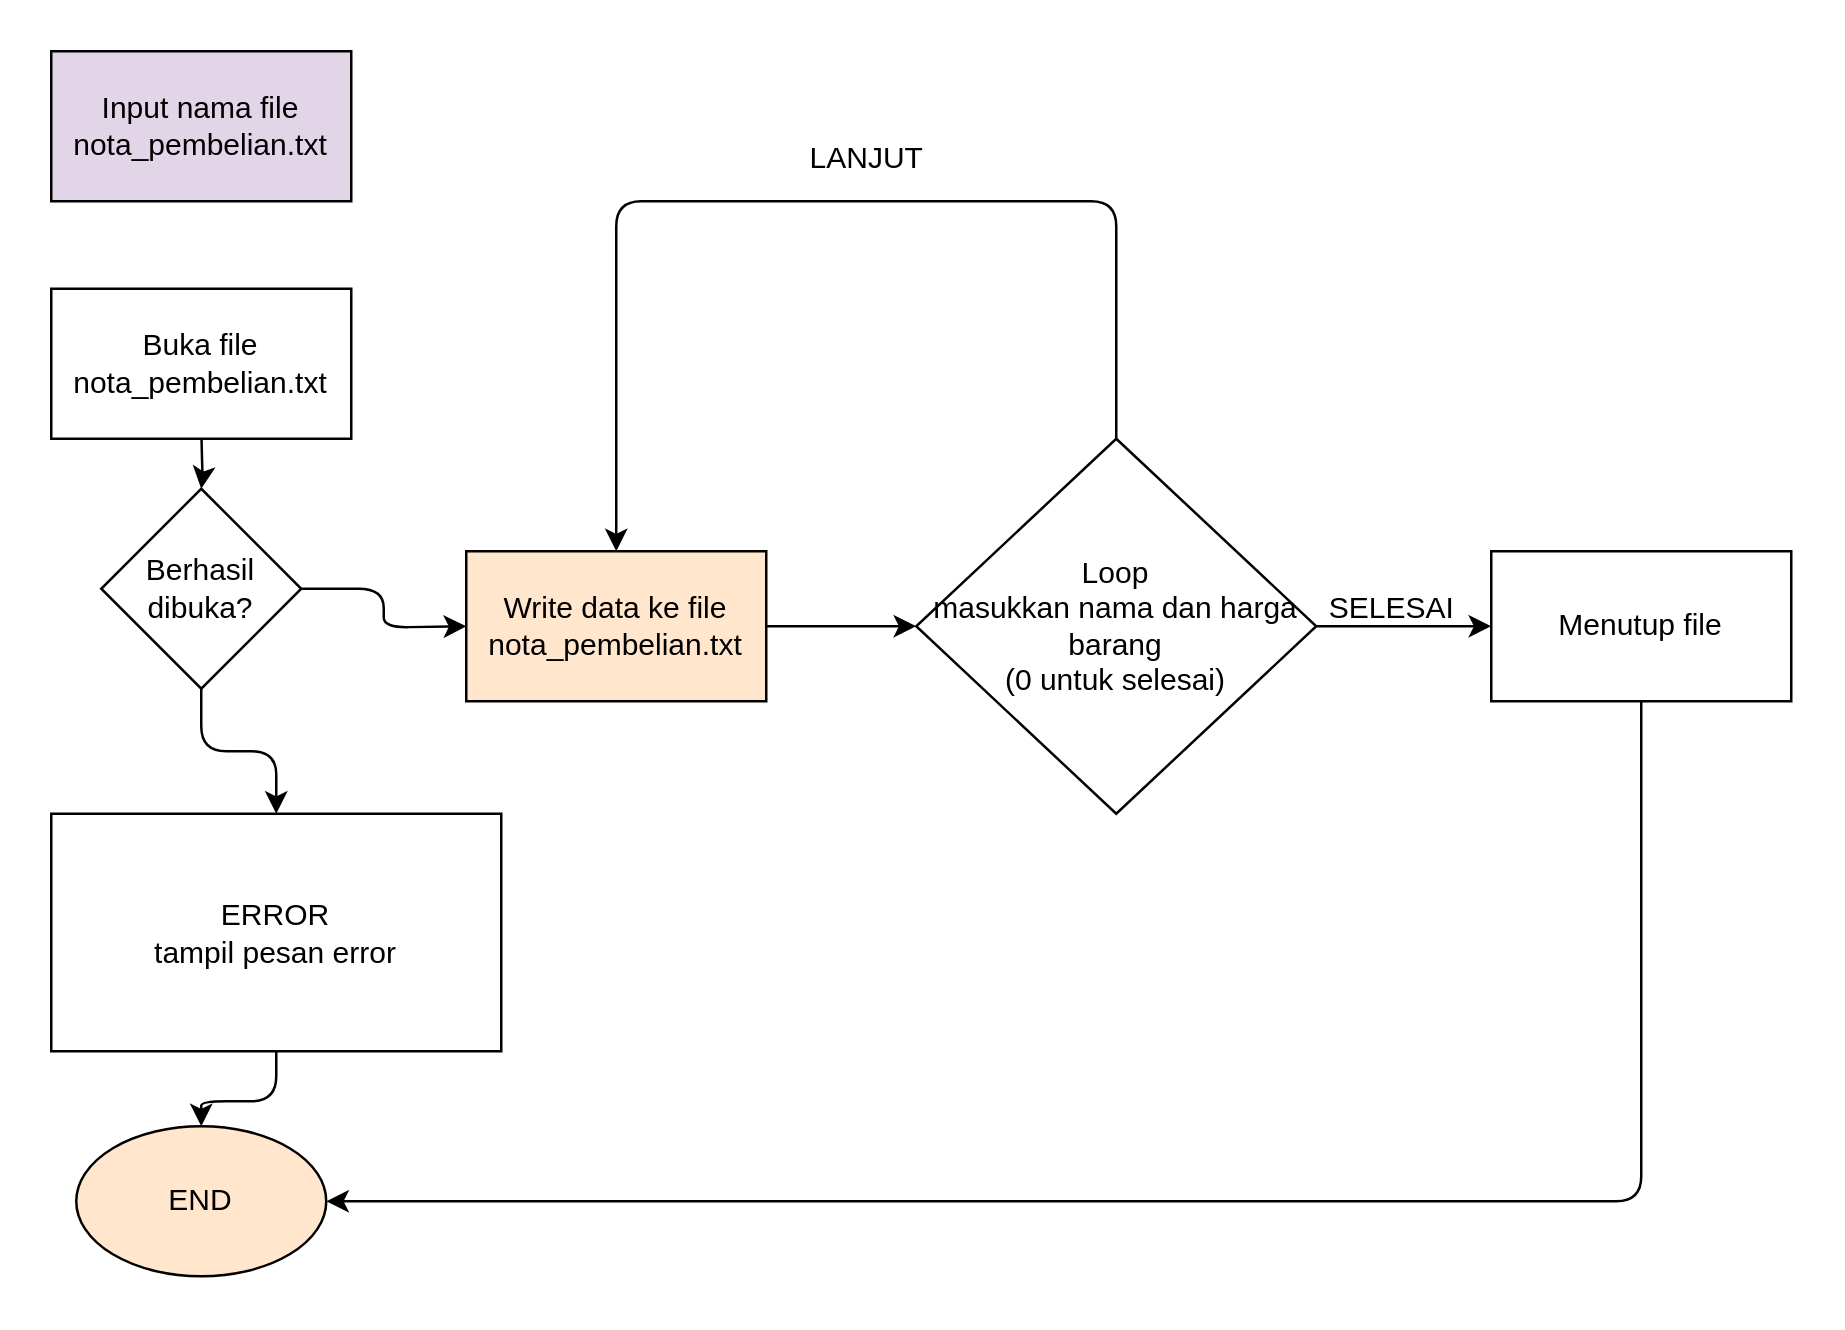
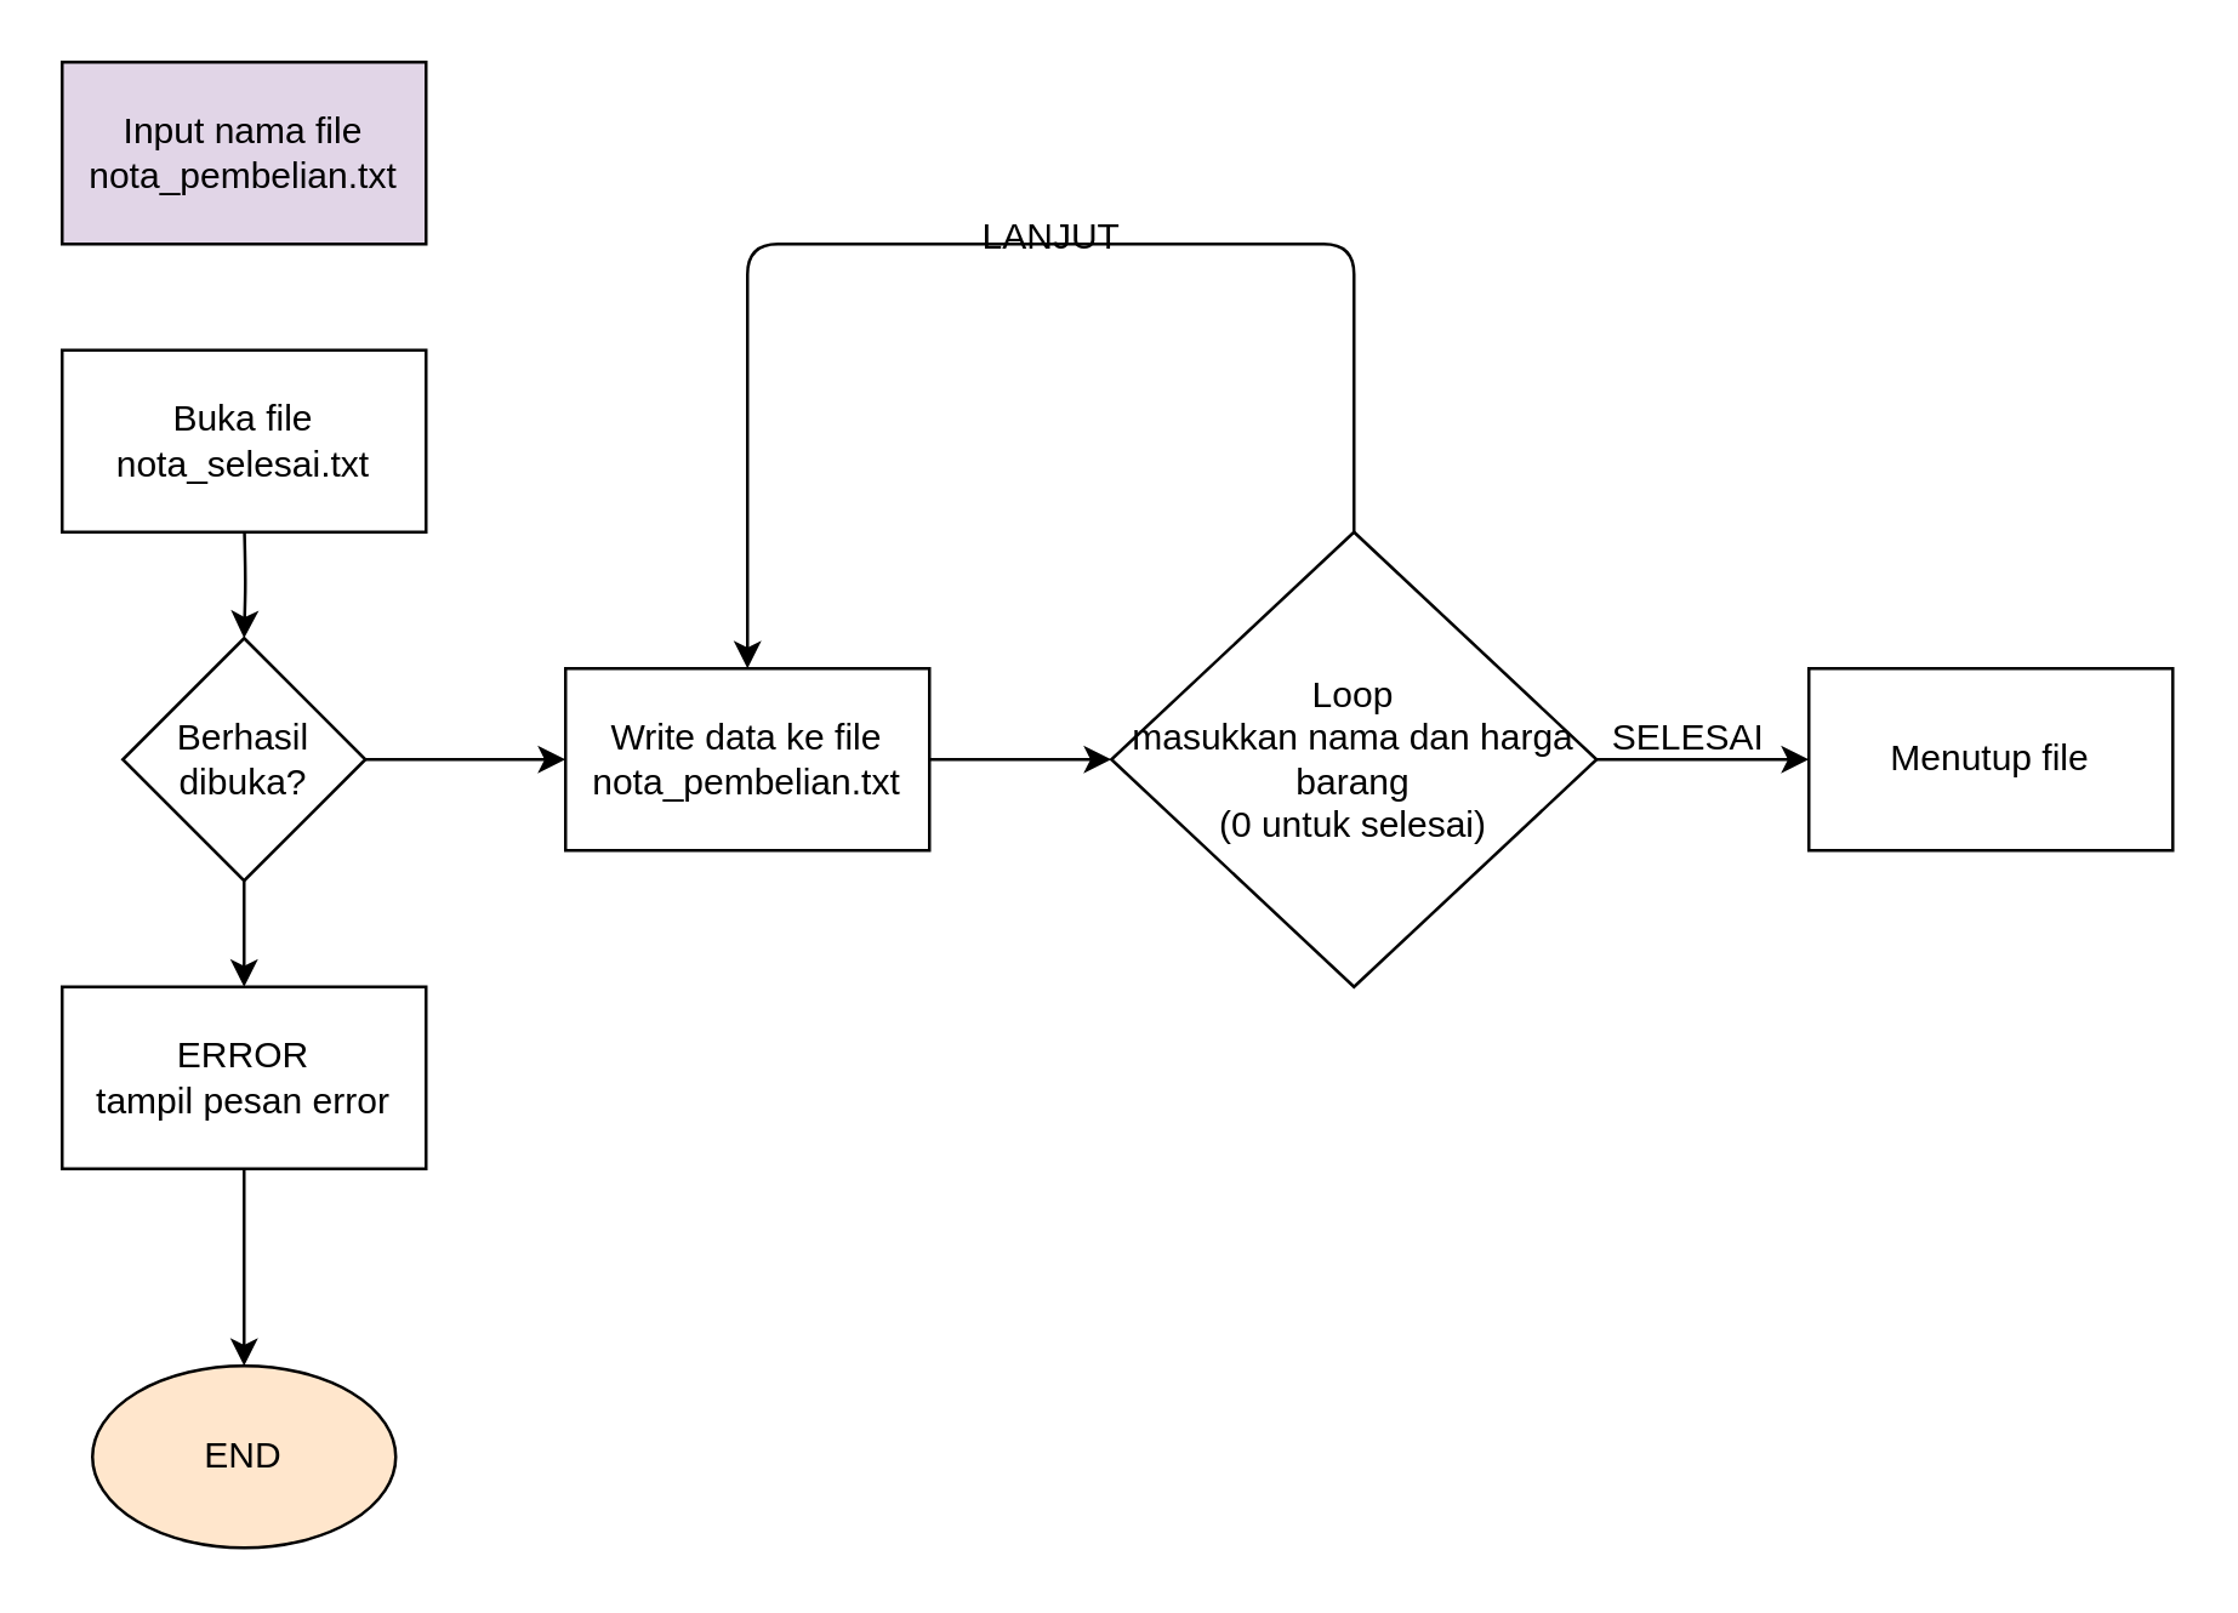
  <mxCell id="0" />
  <mxCell id="1" parent="0" />
  <mxCell id="2" value="&lt;div&gt;Input nama file&lt;/div&gt;&lt;div&gt;nota_pembelian.txt&lt;br&gt;&lt;/div&gt;" style="rounded=0;whiteSpace=wrap;html=1;fillColor=#e1d5e7;" vertex="1" parent="1"><mxGeometry x="20" y="20" width="120" height="60" as="geometry" /></mxCell>
  <mxCell id="3" value="" style="edgeStyle=orthogonalEdgeStyle;orthogonalLoop=1;jettySize=auto;html=1;" edge="1" parent="1" target="6"><mxGeometry relative="1" as="geometry"><mxPoint x="80" y="170" as="sourcePoint" /></mxGeometry></mxCell>
  <mxCell id="4" value="" style="edgeStyle=orthogonalEdgeStyle;orthogonalLoop=1;jettySize=auto;html=1;" edge="1" parent="1" source="6"><mxGeometry relative="1" as="geometry"><mxPoint x="186" y="250" as="targetPoint" /></mxGeometry></mxCell>
  <mxCell id="5" value="" style="edgeStyle=orthogonalEdgeStyle;orthogonalLoop=1;jettySize=auto;html=1;" edge="1" parent="1" source="6" target="12"><mxGeometry relative="1" as="geometry" /></mxCell>
- <mxCell id="6" value="&lt;div&gt;Berhasil&lt;/div&gt;&lt;div&gt;dibuka?&lt;br&gt;&lt;/div&gt;" style="rhombus;whiteSpace=wrap;html=1;" vertex="1" parent="1"><mxGeometry x="40" y="195" width="80" height="80" as="geometry" /></mxCell>
+ <mxCell id="6" value="&lt;div&gt;Berhasil&lt;/div&gt;&lt;div&gt;dibuka?&lt;br&gt;&lt;/div&gt;" style="rhombus;whiteSpace=wrap;html=1;" vertex="1" parent="1"><mxGeometry x="40" y="210" width="80" height="80" as="geometry" /></mxCell>
  <mxCell id="7" value="" style="edgeStyle=orthogonalEdgeStyle;orthogonalLoop=1;jettySize=auto;html=1;" edge="1" parent="1" source="9"><mxGeometry relative="1" as="geometry"><mxPoint x="596" y="250" as="targetPoint" /></mxGeometry></mxCell>
  <mxCell id="8" style="edgeStyle=orthogonalEdgeStyle;orthogonalLoop=1;jettySize=auto;html=1;entryX=0.5;entryY=0;entryDx=0;entryDy=0;exitX=0.5;exitY=0;exitDx=0;exitDy=0;" edge="1" parent="1" source="9" target="15"><mxGeometry relative="1" as="geometry"><Array as="points"><mxPoint x="446" y="80" /><mxPoint x="246" y="80" /></Array></mxGeometry></mxCell>
  <mxCell id="9" value="Loop&lt;br&gt;&lt;div&gt;masukkan nama dan harga barang&lt;/div&gt;&lt;div&gt;(0 untuk selesai)&lt;/div&gt;" style="rhombus;whiteSpace=wrap;html=1;" vertex="1" parent="1"><mxGeometry x="366" y="175" width="160" height="150" as="geometry" /></mxCell>
- <mxCell id="10" value="&lt;div&gt;Buka file&lt;/div&gt;&lt;div&gt;nota_pembelian.txt&lt;br&gt;&lt;/div&gt;" style="rounded=0;whiteSpace=wrap;html=1;" vertex="1" parent="1"><mxGeometry x="20" y="115" width="120" height="60" as="geometry" /></mxCell>
+ <mxCell id="10" value="&lt;div&gt;Buka file&lt;/div&gt;&lt;div&gt;nota_selesai.txt&lt;br&gt;&lt;/div&gt;" style="rounded=0;whiteSpace=wrap;html=1;" vertex="1" parent="1"><mxGeometry x="20" y="115" width="120" height="60" as="geometry" /></mxCell>
  <mxCell id="11" value="" style="edgeStyle=orthogonalEdgeStyle;orthogonalLoop=1;jettySize=auto;html=1;" edge="1" parent="1" source="12" target="13"><mxGeometry relative="1" as="geometry" /></mxCell>
- <mxCell id="12" value="ERROR&lt;br&gt;tampil pesan error" style="rounded=0;whiteSpace=wrap;html=1;" vertex="1" parent="1"><mxGeometry x="20" y="325" width="180" height="95" as="geometry" /></mxCell>
+ <mxCell id="12" value="ERROR&lt;br&gt;tampil pesan error" style="rounded=0;whiteSpace=wrap;html=1;" vertex="1" parent="1"><mxGeometry x="20" y="325" width="120" height="60" as="geometry" /></mxCell>
  <mxCell id="13" value="END" style="ellipse;whiteSpace=wrap;html=1;fillColor=#ffe6cc;" vertex="1" parent="1"><mxGeometry x="30" y="450" width="100" height="60" as="geometry" /></mxCell>
  <mxCell id="14" value="" style="edgeStyle=orthogonalEdgeStyle;orthogonalLoop=1;jettySize=auto;html=1;" edge="1" parent="1" source="15" target="9"><mxGeometry relative="1" as="geometry" /></mxCell>
- <mxCell id="15" value="&lt;div&gt;Write data ke file&lt;/div&gt;&lt;div&gt;nota_pembelian.txt&lt;br&gt;&lt;/div&gt;" style="rounded=0;whiteSpace=wrap;html=1;fillColor=#ffe6cc;" vertex="1" parent="1"><mxGeometry x="186" y="220" width="120" height="60" as="geometry" /></mxCell>
- <mxCell id="16" style="edgeStyle=orthogonalEdgeStyle;orthogonalLoop=1;jettySize=auto;html=1;entryX=1;entryY=0.5;entryDx=0;entryDy=0;" edge="1" parent="1" source="17" target="13"><mxGeometry relative="1" as="geometry"><Array as="points"><mxPoint x="656" y="480" /></Array></mxGeometry></mxCell>
+ <mxCell id="15" value="&lt;div&gt;Write data ke file&lt;/div&gt;&lt;div&gt;nota_pembelian.txt&lt;br&gt;&lt;/div&gt;" style="rounded=0;whiteSpace=wrap;html=1;" vertex="1" parent="1"><mxGeometry x="186" y="220" width="120" height="60" as="geometry" /></mxCell>
  <mxCell id="17" value="Menutup file" style="rounded=0;whiteSpace=wrap;html=1;" vertex="1" parent="1"><mxGeometry x="596" y="220" width="120" height="60" as="geometry" /></mxCell>
- <mxCell id="18" value="LANJUT" style="text;html=1;align=center;verticalAlign=middle;resizable=0;points=[];autosize=1;strokeColor=none;fillColor=none;" vertex="1" parent="1"><mxGeometry x="311" y="48" width="70" height="30" as="geometry" /></mxCell>
+ <mxCell id="18" value="LANJUT" style="text;html=1;align=center;verticalAlign=middle;resizable=0;points=[];autosize=1;strokeColor=none;fillColor=none;" vertex="1" parent="1"><mxGeometry x="311" y="63" width="70" height="30" as="geometry" /></mxCell>
  <mxCell id="19" value="SELESAI" style="text;html=1;align=center;verticalAlign=middle;resizable=0;points=[];autosize=1;strokeColor=none;fillColor=none;" vertex="1" parent="1"><mxGeometry x="521" y="228" width="70" height="30" as="geometry" /></mxCell>
